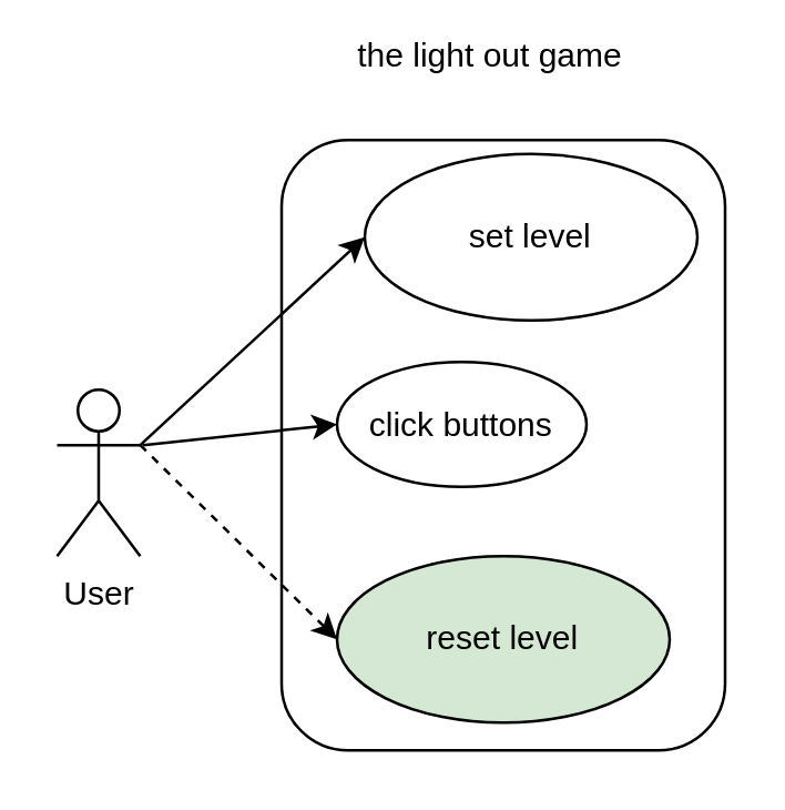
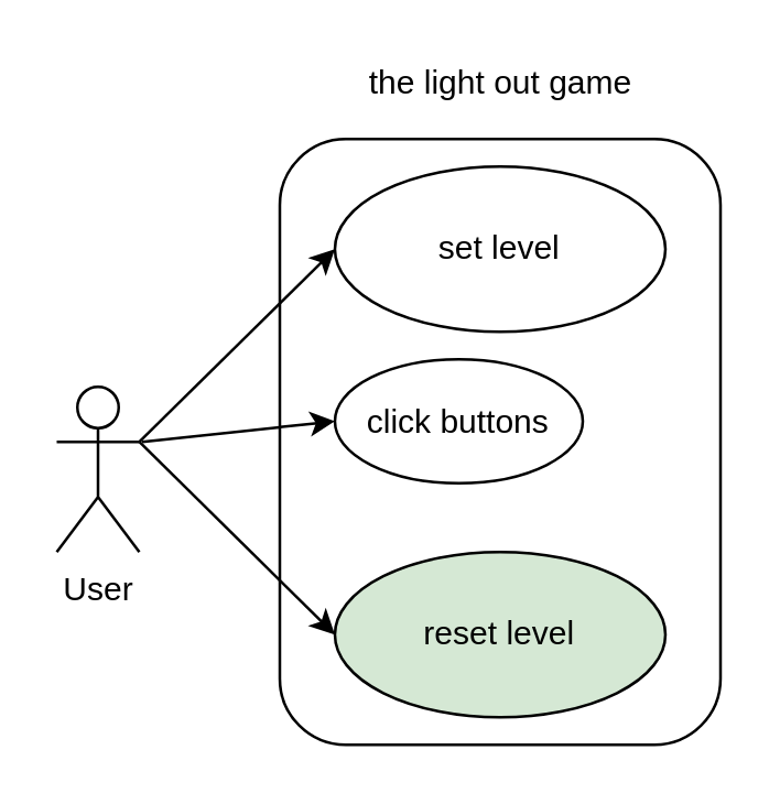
  <mxCell id="0" />
  <mxCell id="1" parent="0" />
  <mxCell id="2" value="User" style="shape=umlActor;verticalLabelPosition=bottom;verticalAlign=top;html=1;outlineConnect=0;" parent="1" vertex="1"><mxGeometry x="20" y="140" width="30" height="60" as="geometry" /></mxCell>
  <mxCell id="3" value="" style="rounded=1;whiteSpace=wrap;html=1;" parent="1" vertex="1"><mxGeometry x="101" y="50" width="160" height="220" as="geometry" /></mxCell>
- <mxCell id="4" value="set level" style="ellipse;whiteSpace=wrap;html=1;" parent="1" vertex="1"><mxGeometry x="131" y="55" width="120" height="60" as="geometry" /></mxCell>
+ <mxCell id="4" value="set level" style="ellipse;whiteSpace=wrap;html=1;" parent="1" vertex="1"><mxGeometry x="121" y="60" width="120" height="60" as="geometry" /></mxCell>
  <mxCell id="5" value="click buttons" style="ellipse;whiteSpace=wrap;html=1;" parent="1" vertex="1"><mxGeometry x="121" y="130" width="90" height="45" as="geometry" /></mxCell>
  <mxCell id="6" value="reset level" style="ellipse;whiteSpace=wrap;html=1;fillColor=#d5e8d4;" parent="1" vertex="1"><mxGeometry x="121" y="200" width="120" height="60" as="geometry" /></mxCell>
  <mxCell id="7" value="" style="endArrow=classic;html=1;rounded=0;entryX=0;entryY=0.5;entryDx=0;entryDy=0;exitX=1;exitY=0.333;exitDx=0;exitDy=0;exitPerimeter=0;" parent="1" source="2" target="4" edge="1"><mxGeometry width="50" height="50" relative="1" as="geometry"><mxPoint x="51" y="170" as="sourcePoint" /><mxPoint x="91" y="170" as="targetPoint" /></mxGeometry></mxCell>
  <mxCell id="8" value="" style="endArrow=classic;html=1;rounded=0;entryX=0;entryY=0.5;entryDx=0;entryDy=0;" parent="1" target="5" edge="1"><mxGeometry width="50" height="50" relative="1" as="geometry"><mxPoint x="51" y="160" as="sourcePoint" /><mxPoint x="131" y="100" as="targetPoint" /></mxGeometry></mxCell>
- <mxCell id="9" value="" style="endArrow=classic;html=1;rounded=0;entryX=0;entryY=0.5;entryDx=0;entryDy=0;exitX=1;exitY=0.333;exitDx=0;exitDy=0;exitPerimeter=0;dashed=1;" parent="1" source="2" target="6" edge="1"><mxGeometry width="50" height="50" relative="1" as="geometry"><mxPoint x="61" y="178.235" as="sourcePoint" /><mxPoint x="131" y="170" as="targetPoint" /></mxGeometry></mxCell>
- <mxCell id="10" value="the light out game" style="text;html=1;align=center;verticalAlign=middle;resizable=0;points=[];autosize=1;strokeColor=none;fillColor=none;" parent="1" vertex="1"><mxGeometry x="121" y="10" width="110" height="20" as="geometry" /></mxCell>
+ <mxCell id="9" value="" style="endArrow=classic;html=1;rounded=0;entryX=0;entryY=0.5;entryDx=0;entryDy=0;exitX=1;exitY=0.333;exitDx=0;exitDy=0;exitPerimeter=0;" parent="1" source="2" target="6" edge="1"><mxGeometry width="50" height="50" relative="1" as="geometry"><mxPoint x="61" y="178.235" as="sourcePoint" /><mxPoint x="131" y="170" as="targetPoint" /></mxGeometry></mxCell>
+ <mxCell id="10" value="the light out game" style="text;html=1;align=center;verticalAlign=middle;resizable=0;points=[];autosize=1;strokeColor=none;fillColor=none;" parent="1" vertex="1"><mxGeometry x="126" y="20" width="110" height="20" as="geometry" /></mxCell>
